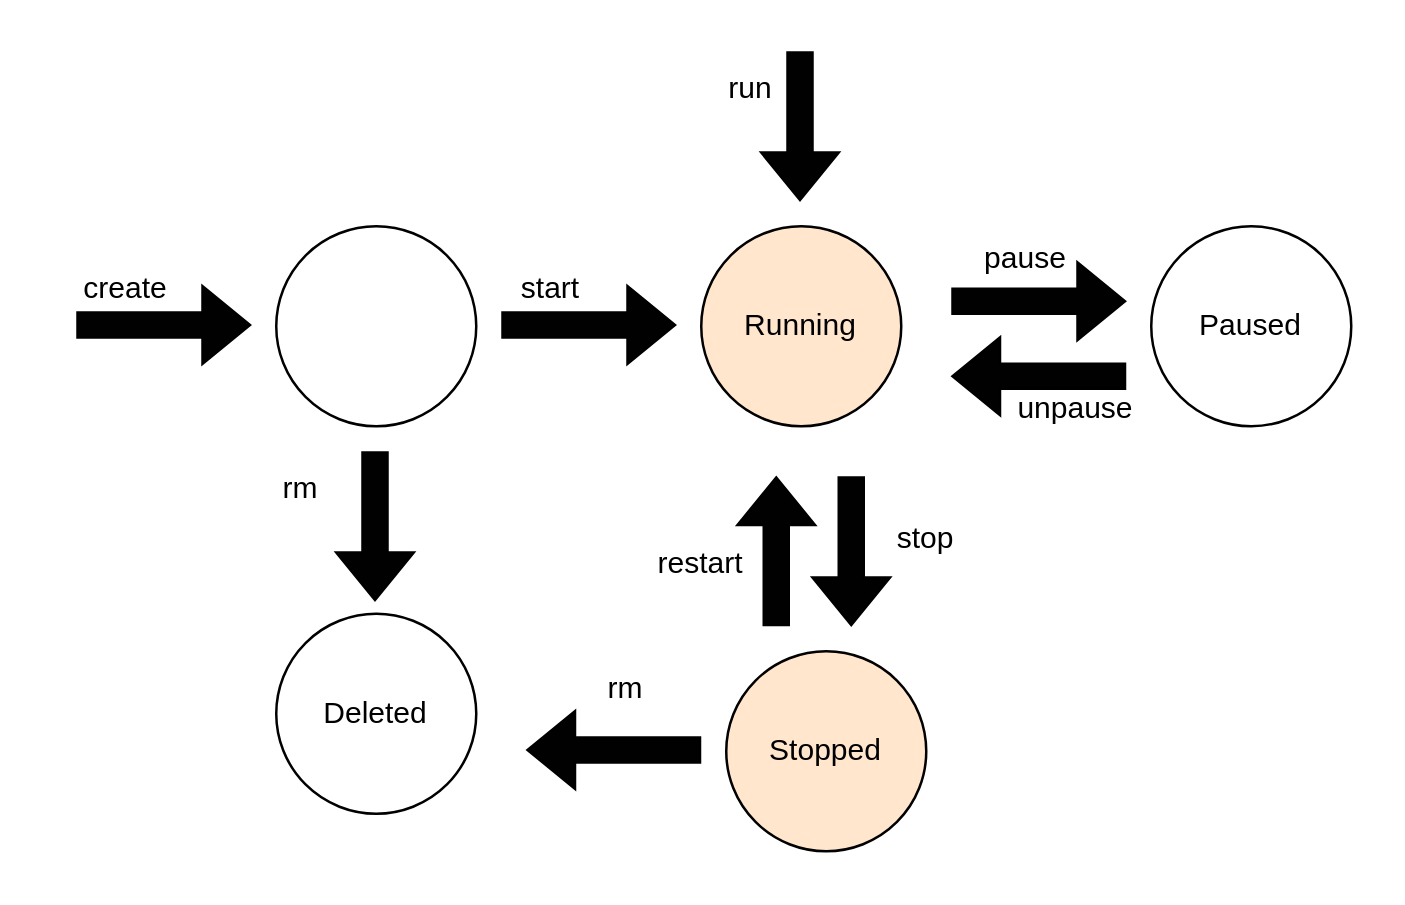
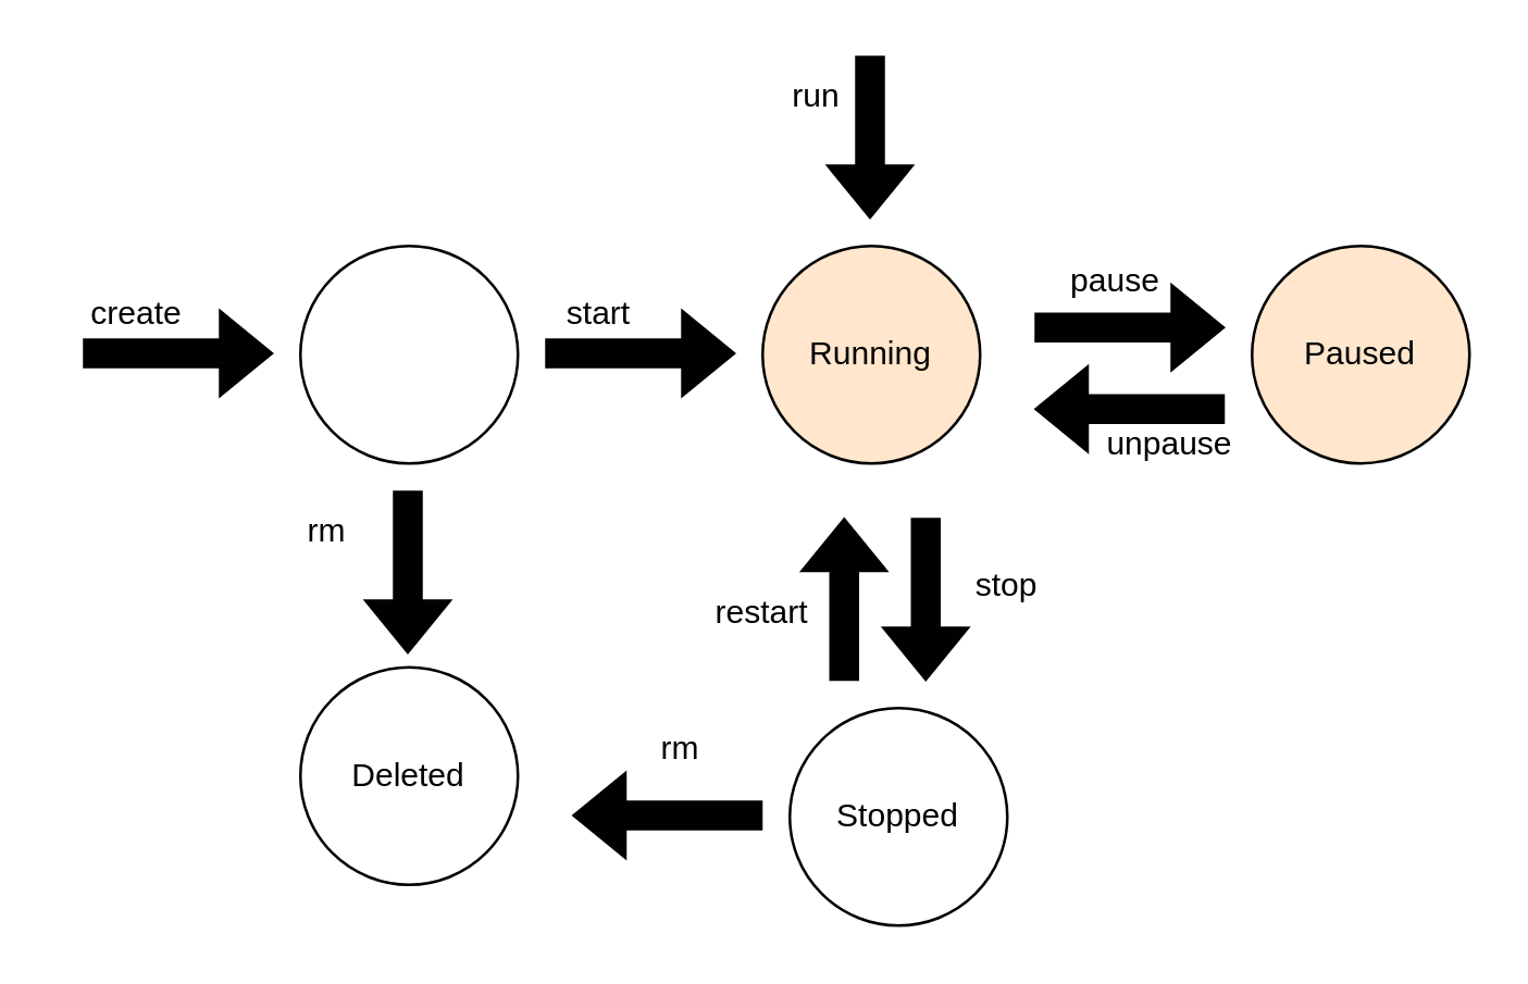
  <mxCell id="0" />
  <mxCell id="1" parent="0" />
  <mxCell id="2" value="" style="ellipse;whiteSpace=wrap;html=1;aspect=fixed;" vertex="1" parent="1"><mxGeometry x="110" y="90" width="80" height="80" as="geometry" /></mxCell>
  <mxCell id="3" value="Running" style="ellipse;whiteSpace=wrap;html=1;aspect=fixed;fillColor=#ffe6cc;" vertex="1" parent="1"><mxGeometry x="280" y="90" width="80" height="80" as="geometry" /></mxCell>
- <mxCell id="4" value="Paused" style="ellipse;whiteSpace=wrap;html=1;aspect=fixed;" vertex="1" parent="1"><mxGeometry x="460" y="90" width="80" height="80" as="geometry" /></mxCell>
+ <mxCell id="4" value="Paused" style="ellipse;whiteSpace=wrap;html=1;aspect=fixed;fillColor=#ffe6cc;" vertex="1" parent="1"><mxGeometry x="460" y="90" width="80" height="80" as="geometry" /></mxCell>
  <mxCell id="5" value="Deleted" style="ellipse;whiteSpace=wrap;html=1;aspect=fixed;" vertex="1" parent="1"><mxGeometry x="110" y="245" width="80" height="80" as="geometry" /></mxCell>
- <mxCell id="6" value="Stopped" style="ellipse;whiteSpace=wrap;html=1;aspect=fixed;fillColor=#ffe6cc;" vertex="1" parent="1"><mxGeometry x="290" y="260" width="80" height="80" as="geometry" /></mxCell>
+ <mxCell id="6" value="Stopped" style="ellipse;whiteSpace=wrap;html=1;aspect=fixed;" vertex="1" parent="1"><mxGeometry x="290" y="260" width="80" height="80" as="geometry" /></mxCell>
  <mxCell id="7" value="" style="shape=flexArrow;endArrow=classic;html=1;rounded=0;fillColor=#010101;" edge="1" parent="1"><mxGeometry width="50" height="50" relative="1" as="geometry"><mxPoint x="200" y="129.5" as="sourcePoint" /><mxPoint x="270" y="129.5" as="targetPoint" /></mxGeometry></mxCell>
  <mxCell id="8" value="" style="shape=flexArrow;endArrow=classic;html=1;rounded=0;fillColor=#010101;" edge="1" parent="1"><mxGeometry width="50" height="50" relative="1" as="geometry"><mxPoint x="380" y="120" as="sourcePoint" /><mxPoint x="450" y="120" as="targetPoint" /></mxGeometry></mxCell>
  <mxCell id="9" value="" style="shape=flexArrow;endArrow=classic;html=1;rounded=0;fillColor=#010101;" edge="1" parent="1"><mxGeometry width="50" height="50" relative="1" as="geometry"><mxPoint x="450" y="150" as="sourcePoint" /><mxPoint x="380" y="150" as="targetPoint" /></mxGeometry></mxCell>
  <mxCell id="10" value="" style="shape=flexArrow;endArrow=classic;html=1;rounded=0;fillColor=#010101;" edge="1" parent="1"><mxGeometry width="50" height="50" relative="1" as="geometry"><mxPoint x="30" y="129.5" as="sourcePoint" /><mxPoint x="100" y="129.5" as="targetPoint" /></mxGeometry></mxCell>
  <mxCell id="11" value="" style="shape=flexArrow;endArrow=classic;html=1;rounded=0;fillColor=#010101;" edge="1" parent="1"><mxGeometry width="50" height="50" relative="1" as="geometry"><mxPoint x="280" y="299.5" as="sourcePoint" /><mxPoint x="210" y="299.5" as="targetPoint" /></mxGeometry></mxCell>
  <mxCell id="12" value="" style="shape=flexArrow;endArrow=classic;html=1;rounded=0;fillColor=#010101;" edge="1" parent="1"><mxGeometry width="50" height="50" relative="1" as="geometry"><mxPoint x="149.5" y="180" as="sourcePoint" /><mxPoint x="149.5" y="240" as="targetPoint" /></mxGeometry></mxCell>
  <mxCell id="13" value="" style="shape=flexArrow;endArrow=classic;html=1;rounded=0;fillColor=#010101;" edge="1" parent="1"><mxGeometry width="50" height="50" relative="1" as="geometry"><mxPoint x="340" y="190" as="sourcePoint" /><mxPoint x="340" y="250" as="targetPoint" /></mxGeometry></mxCell>
  <mxCell id="14" value="" style="shape=flexArrow;endArrow=classic;html=1;rounded=0;fillColor=#010101;" edge="1" parent="1"><mxGeometry width="50" height="50" relative="1" as="geometry"><mxPoint x="310" y="250" as="sourcePoint" /><mxPoint x="310" y="190" as="targetPoint" /></mxGeometry></mxCell>
  <mxCell id="15" value="" style="shape=flexArrow;endArrow=classic;html=1;rounded=0;fillColor=#010101;" edge="1" parent="1"><mxGeometry width="50" height="50" relative="1" as="geometry"><mxPoint x="319.5" y="20" as="sourcePoint" /><mxPoint x="319.5" y="80" as="targetPoint" /></mxGeometry></mxCell>
  <mxCell id="16" value="create" style="text;html=1;align=center;verticalAlign=middle;whiteSpace=wrap;rounded=0;" vertex="1" parent="1"><mxGeometry x="20" y="100" width="60" height="30" as="geometry" /></mxCell>
  <mxCell id="17" value="start" style="text;html=1;align=center;verticalAlign=middle;whiteSpace=wrap;rounded=0;" vertex="1" parent="1"><mxGeometry x="190" y="100" width="60" height="30" as="geometry" /></mxCell>
  <mxCell id="18" value="run&lt;span style=&quot;color: rgba(0, 0, 0, 0); font-family: monospace; font-size: 0px; text-align: start; text-wrap: nowrap;&quot;&gt;%3CmxGraphModel%3E%3Croot%3E%3CmxCell%20id%3D%220%22%2F%3E%3CmxCell%20id%3D%221%22%20parent%3D%220%22%2F%3E%3CmxCell%20id%3D%222%22%20value%3D%22start%22%20style%3D%22text%3Bhtml%3D1%3Balign%3Dcenter%3BverticalAlign%3Dmiddle%3BwhiteSpace%3Dwrap%3Brounded%3D0%3B%22%20vertex%3D%221%22%20parent%3D%221%22%3E%3CmxGeometry%20x%3D%22290%22%20y%3D%22150%22%20width%3D%2260%22%20height%3D%2230%22%20as%3D%22geometry%22%2F%3E%3C%2FmxCell%3E%3C%2Froot%3E%3C%2FmxGraphModel%3E&lt;/span&gt;" style="text;html=1;align=center;verticalAlign=middle;whiteSpace=wrap;rounded=0;" vertex="1" parent="1"><mxGeometry x="270" y="20" width="60" height="30" as="geometry" /></mxCell>
  <mxCell id="19" value="pause" style="text;html=1;align=center;verticalAlign=middle;whiteSpace=wrap;rounded=0;" vertex="1" parent="1"><mxGeometry x="380" y="90" width="60" height="25" as="geometry" /></mxCell>
  <mxCell id="20" value="unpause" style="text;html=1;align=center;verticalAlign=middle;whiteSpace=wrap;rounded=0;" vertex="1" parent="1"><mxGeometry x="400" y="150" width="60" height="25" as="geometry" /></mxCell>
  <mxCell id="21" value="restart" style="text;html=1;align=center;verticalAlign=middle;whiteSpace=wrap;rounded=0;" vertex="1" parent="1"><mxGeometry x="250" y="210" width="60" height="30" as="geometry" /></mxCell>
  <mxCell id="22" value="stop" style="text;html=1;align=center;verticalAlign=middle;whiteSpace=wrap;rounded=0;" vertex="1" parent="1"><mxGeometry x="340" y="200" width="60" height="30" as="geometry" /></mxCell>
  <mxCell id="23" value="rm" style="text;html=1;align=center;verticalAlign=middle;whiteSpace=wrap;rounded=0;" vertex="1" parent="1"><mxGeometry x="90" y="180" width="60" height="30" as="geometry" /></mxCell>
  <mxCell id="24" value="rm" style="text;html=1;align=center;verticalAlign=middle;whiteSpace=wrap;rounded=0;" vertex="1" parent="1"><mxGeometry x="220" y="260" width="60" height="30" as="geometry" /></mxCell>
